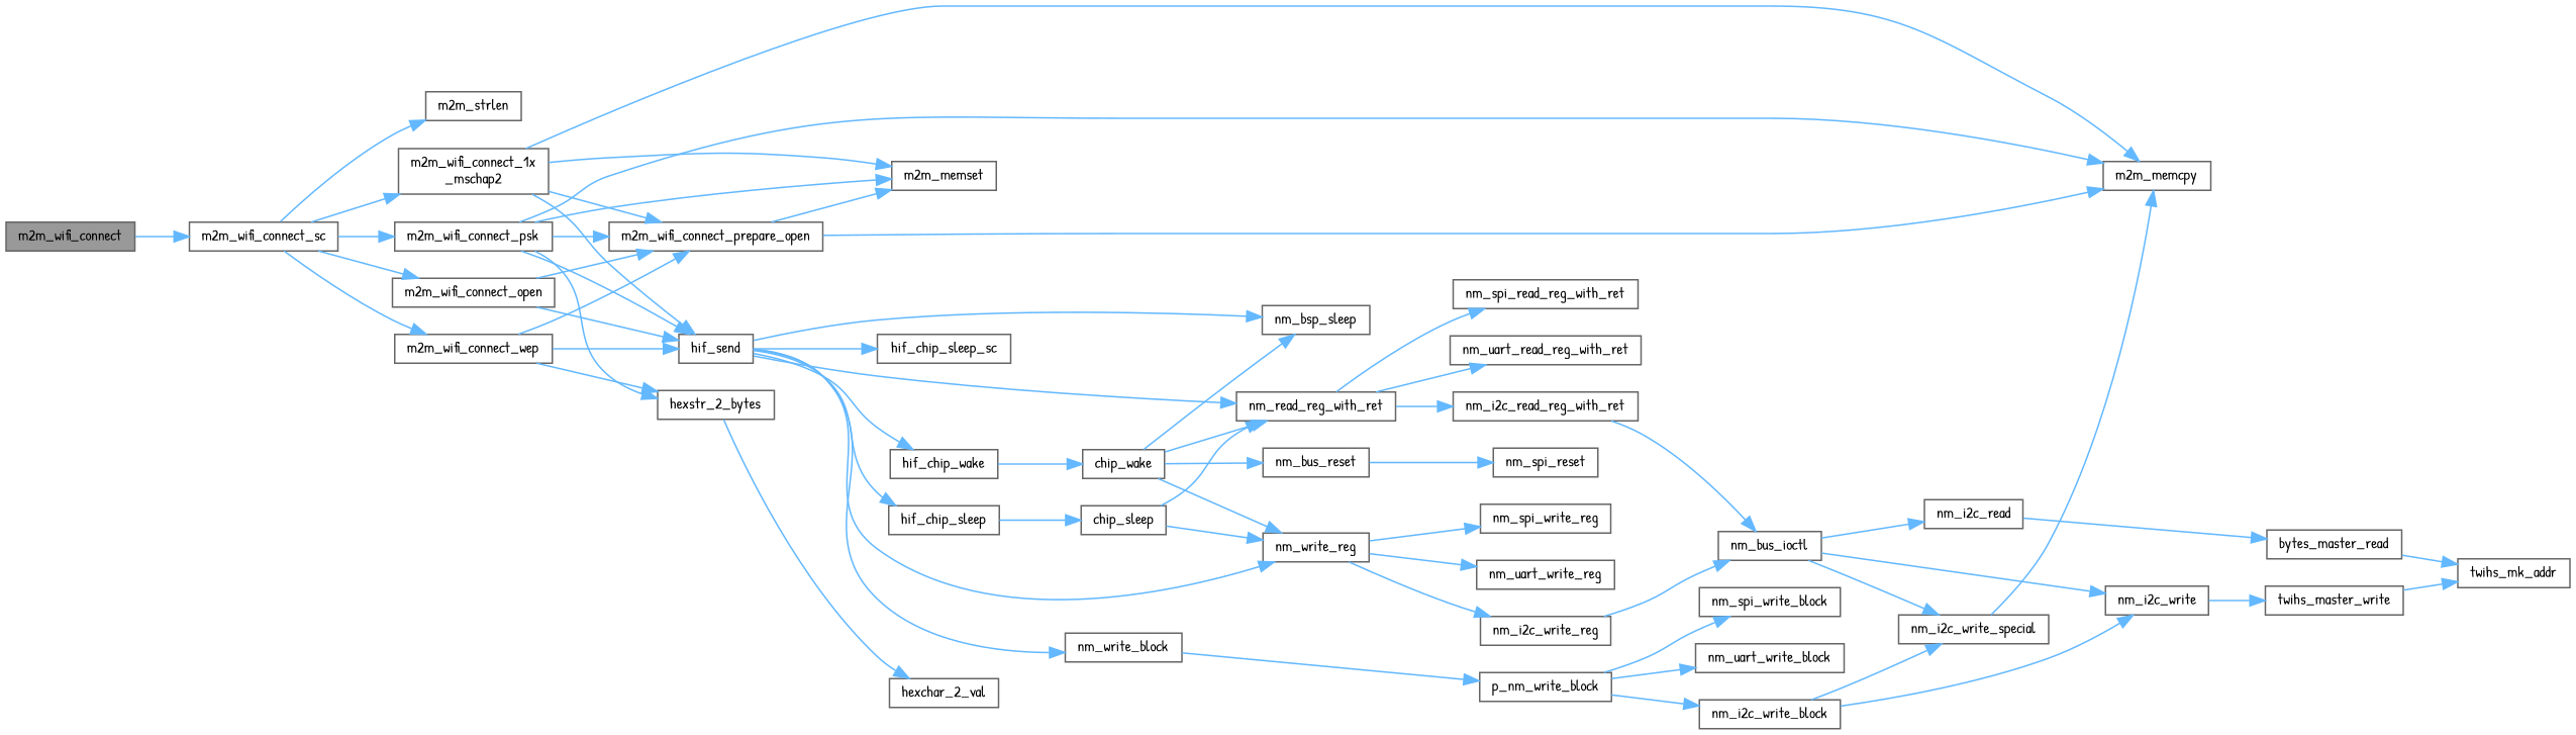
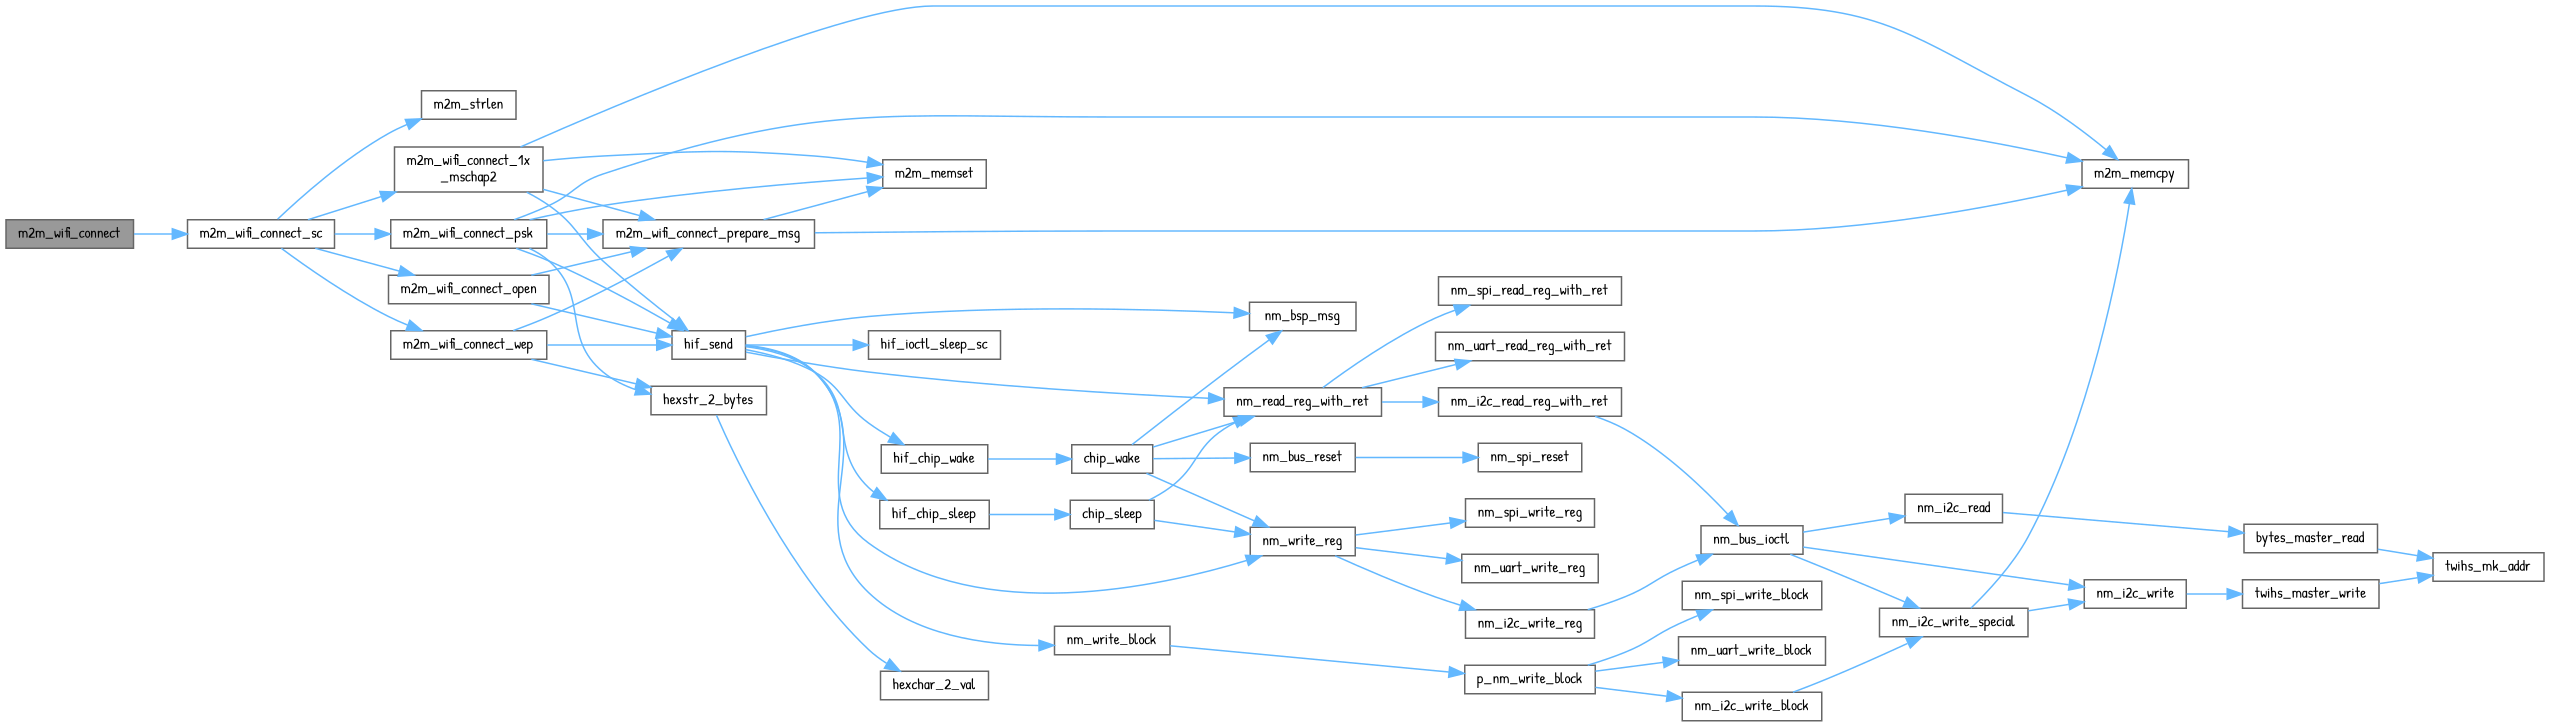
  digraph {
    fontname="Patrick Hand"
    rankdir=LR
    node [color=grey40 fillcolor=white fontname="Patrick Hand" fontsize=10 shape=box style=filled]
    edge [color=steelblue1 fontname="Patrick Hand" fontsize=10 labelfontname=FreeSans labelfontsize=10 style=solid]
    n1 [color=gray40 fillcolor=grey60 fontcolor=black height=0.2 label=m2m_wifi_connect width=0.4]
    n2 [height=0.2 label=m2m_wifi_connect_sc width=0.4]
    n3 [height=0.2 label=m2m_strlen width=0.4]
    n4 [height=0.2 label="m2m_wifi_connect_1x\l_mschap2" width=0.4]
    n5 [height=0.2 label=m2m_wifi_connect_open width=0.4]
    n6 [height=0.2 label=m2m_wifi_connect_psk width=0.4]
    n7 [height=0.2 label=m2m_wifi_connect_wep width=0.4]
    n8 [height=0.2 label=hif_send width=0.4]
    n9 [height=0.2 label=m2m_memcpy width=0.4]
    n10 [height=0.2 label=m2m_memset width=0.4]
-   n11 [height=0.2 label=m2m_wifi_connect_prepare_open width=0.4]
+   n11 [height=0.2 label=m2m_wifi_connect_prepare_msg width=0.4]
    n12 [height=0.2 label=hexstr_2_bytes width=0.4]
    n13 [height=0.2 label=hif_chip_sleep width=0.4]
    n14 [height=0.2 label=nm_read_reg_with_ret width=0.4]
    n15 [height=0.2 label=nm_write_reg width=0.4]
-   n16 [height=0.2 label=hif_chip_sleep_sc width=0.4]
+   n16 [height=0.2 label=hif_ioctl_sleep_sc width=0.4]
    n17 [height=0.2 label=hif_chip_wake width=0.4]
-   n18 [height=0.2 label=nm_bsp_sleep width=0.4]
+   n18 [height=0.2 label=nm_bsp_msg width=0.4]
    n19 [height=0.2 label=nm_write_block width=0.4]
    n20 [height=0.2 label=chip_sleep width=0.4]
    n21 [height=0.2 label=nm_i2c_read_reg_with_ret width=0.4]
    n22 [height=0.2 label=nm_spi_read_reg_with_ret width=0.4]
    n23 [height=0.2 label=nm_uart_read_reg_with_ret width=0.4]
    n24 [height=0.2 label=nm_i2c_write_reg width=0.4]
    n25 [height=0.2 label=nm_spi_write_reg width=0.4]
    n26 [height=0.2 label=nm_uart_write_reg width=0.4]
    n27 [height=0.2 label=chip_wake width=0.4]
    n28 [height=0.2 label=p_nm_write_block width=0.4]
    n29 [height=0.2 label=nm_bus_ioctl width=0.4]
    n30 [height=0.2 label=nm_i2c_read width=0.4]
    n31 [height=0.2 label=nm_i2c_write width=0.4]
    n32 [height=0.2 label=nm_i2c_write_special width=0.4]
    n33 [height=0.2 label=bytes_master_read width=0.4]
    n34 [height=0.2 label=twihs_master_write width=0.4]
    n35 [height=0.2 label=twihs_mk_addr width=0.4]
    n36 [height=0.2 label=nm_bus_reset width=0.4]
    n37 [height=0.2 label=nm_spi_reset width=0.4]
    n38 [height=0.2 label=nm_i2c_write_block width=0.4]
    n39 [height=0.2 label=nm_spi_write_block width=0.4]
    n40 [height=0.2 label=nm_uart_write_block width=0.4]
    n41 [height=0.2 label=hexchar_2_val width=0.4]
    n1 -> n2
    n2 -> n3
    n2 -> n4
    n2 -> n5
    n2 -> n6
    n2 -> n7
    n4 -> n8
    n4 -> n9
    n4 -> n10
    n4 -> n11
    n5 -> n8
    n5 -> n11
    n6 -> n8
    n6 -> n9
    n6 -> n10
    n6 -> n11
    n6 -> n12
    n7 -> n8
    n7 -> n11
    n7 -> n12
    n8 -> n13
    n8 -> n14
    n8 -> n15
    n8 -> n16
    n8 -> n17
    n8 -> n18
    n8 -> n19
    n11 -> n9
    n11 -> n10
    n12 -> n41
    n13 -> n20
    n14 -> n21
    n14 -> n22
    n14 -> n23
    n15 -> n24
    n15 -> n25
    n15 -> n26
    n17 -> n27
    n19 -> n28
    n20 -> n14
    n20 -> n15
    n21 -> n29
    n24 -> n29
    n27 -> n14
    n27 -> n15
    n27 -> n18
    n27 -> n36
    n28 -> n38
    n28 -> n39
    n28 -> n40
    n29 -> n30
    n29 -> n31
    n29 -> n32
    n30 -> n33
    n31 -> n34
    n32 -> n9
-   n38 -> n31
+   n32 -> n31
    n33 -> n35
    n34 -> n35
    n36 -> n37
    n38 -> n32
  }
